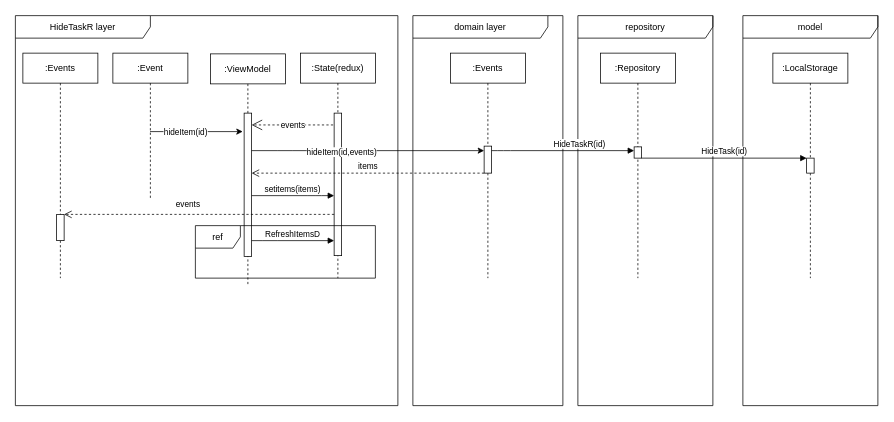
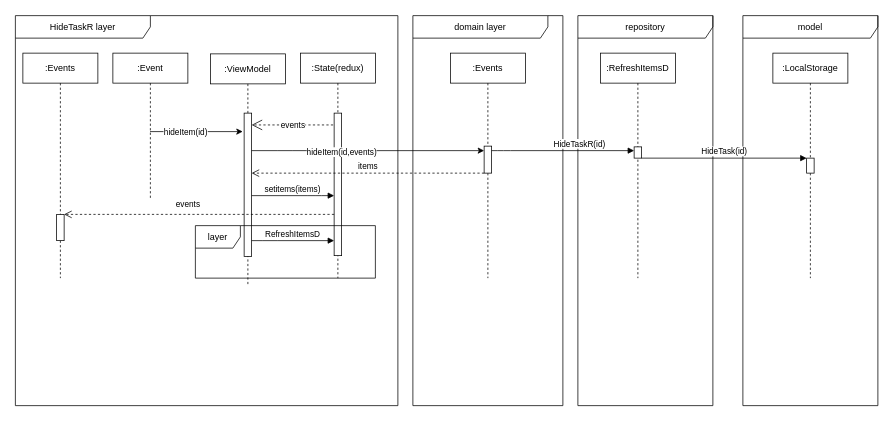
  <mxCell id="0" />
  <mxCell id="1" parent="0" />
  <mxCell id="2" value="HideTaskR layer" style="shape=umlFrame;whiteSpace=wrap;html=1;width=180;height=30;movable=0;resizable=0;rotatable=0;deletable=0;editable=0;connectable=0;" parent="1" vertex="1"><mxGeometry x="20" y="20" width="510" height="520" as="geometry" /></mxCell>
  <mxCell id="3" value=":Event" style="shape=umlLifeline;perimeter=lifelinePerimeter;whiteSpace=wrap;html=1;container=1;collapsible=0;recursiveResize=0;outlineConnect=0;" parent="1" vertex="1"><mxGeometry x="150" y="70" width="100" height="195" as="geometry" /></mxCell>
  <mxCell id="4" value="domain layer" style="shape=umlFrame;whiteSpace=wrap;html=1;width=180;height=30;movable=0;resizable=0;rotatable=0;deletable=0;editable=0;connectable=0;" vertex="1" parent="1"><mxGeometry x="550" y="20" width="200" height="520" as="geometry" /></mxCell>
  <mxCell id="5" value=":ViewModel" style="shape=umlLifeline;perimeter=lifelinePerimeter;whiteSpace=wrap;html=1;container=1;collapsible=0;recursiveResize=0;outlineConnect=0;" vertex="1" parent="1"><mxGeometry x="280" y="71" width="100" height="310" as="geometry" /></mxCell>
  <mxCell id="6" value="" style="html=1;points=[];perimeter=orthogonalPerimeter;" vertex="1" parent="5"><mxGeometry x="45" y="79" width="10" height="191" as="geometry" /></mxCell>
  <mxCell id="7" value=":Events" style="shape=umlLifeline;perimeter=lifelinePerimeter;whiteSpace=wrap;html=1;container=1;collapsible=0;recursiveResize=0;outlineConnect=0;" vertex="1" parent="1"><mxGeometry x="600" y="70" width="100" height="300" as="geometry" /></mxCell>
  <mxCell id="8" value="" style="html=1;points=[];perimeter=orthogonalPerimeter;" vertex="1" parent="7"><mxGeometry x="45" y="124" width="10" height="36" as="geometry" /></mxCell>
  <mxCell id="9" value="repository" style="shape=umlFrame;whiteSpace=wrap;html=1;width=180;height=30;movable=0;resizable=0;rotatable=0;deletable=0;editable=0;connectable=0;" vertex="1" parent="1"><mxGeometry x="770" y="20" width="180" height="520" as="geometry" /></mxCell>
  <mxCell id="10" value=":State(redux)" style="shape=umlLifeline;perimeter=lifelinePerimeter;whiteSpace=wrap;html=1;container=1;collapsible=0;recursiveResize=0;outlineConnect=0;" vertex="1" parent="1"><mxGeometry x="400" y="70" width="100" height="300" as="geometry" /></mxCell>
  <mxCell id="11" value="" style="html=1;points=[];perimeter=orthogonalPerimeter;" vertex="1" parent="10"><mxGeometry x="45" y="80" width="10" height="190" as="geometry" /></mxCell>
- <mxCell id="12" value=":Repository" style="shape=umlLifeline;perimeter=lifelinePerimeter;whiteSpace=wrap;html=1;container=1;collapsible=0;recursiveResize=0;outlineConnect=0;" vertex="1" parent="1"><mxGeometry x="800" y="70" width="100" height="300" as="geometry" /></mxCell>
+ <mxCell id="12" value=":RefreshItemsD" style="shape=umlLifeline;perimeter=lifelinePerimeter;whiteSpace=wrap;html=1;container=1;collapsible=0;recursiveResize=0;outlineConnect=0;" vertex="1" parent="1"><mxGeometry x="800" y="70" width="100" height="300" as="geometry" /></mxCell>
  <mxCell id="13" value="" style="html=1;points=[];perimeter=orthogonalPerimeter;" vertex="1" parent="12"><mxGeometry x="45" y="125" width="10" height="15" as="geometry" /></mxCell>
  <mxCell id="14" value="" style="html=1;entryX=-0.186;entryY=0.129;entryDx=0;entryDy=0;entryPerimeter=0;" edge="1" parent="1" source="3" target="6"><mxGeometry relative="1" as="geometry"><mxPoint x="320" y="160" as="targetPoint" /></mxGeometry></mxCell>
  <mxCell id="15" value="hideItem(id)" style="edgeLabel;html=1;align=center;verticalAlign=middle;resizable=0;points=[];" vertex="1" connectable="0" parent="14"><mxGeometry x="-0.232" y="-1" relative="1" as="geometry"><mxPoint as="offset" /></mxGeometry></mxCell>
  <mxCell id="16" value="" style="html=1;" edge="1" parent="1" source="6" target="8"><mxGeometry relative="1" as="geometry"><mxPoint x="340" y="190" as="sourcePoint" /><mxPoint x="480" y="160" as="targetPoint" /><Array as="points"><mxPoint x="380" y="200" /></Array></mxGeometry></mxCell>
  <mxCell id="17" value="hideItem(id,events)" style="edgeLabel;html=1;align=center;verticalAlign=middle;resizable=0;points=[];" vertex="1" connectable="0" parent="16"><mxGeometry x="-0.232" y="-1" relative="1" as="geometry"><mxPoint as="offset" /></mxGeometry></mxCell>
  <mxCell id="18" value="model" style="shape=umlFrame;whiteSpace=wrap;html=1;width=180;height=30;movable=0;resizable=0;rotatable=0;deletable=0;editable=0;connectable=0;" vertex="1" parent="1"><mxGeometry x="990" y="20" width="180" height="520" as="geometry" /></mxCell>
  <mxCell id="19" value=":LocalStorage" style="shape=umlLifeline;perimeter=lifelinePerimeter;whiteSpace=wrap;html=1;container=1;collapsible=0;recursiveResize=0;outlineConnect=0;" vertex="1" parent="1"><mxGeometry x="1030" y="70" width="100" height="300" as="geometry" /></mxCell>
  <mxCell id="20" value="" style="html=1;points=[];perimeter=orthogonalPerimeter;" vertex="1" parent="19"><mxGeometry x="45" y="140" width="10" height="20" as="geometry" /></mxCell>
  <mxCell id="21" value="setitems(items)" style="verticalAlign=bottom;endArrow=block;" edge="1" parent="1" source="6" target="11"><mxGeometry x="0.003" width="80" relative="1" as="geometry"><mxPoint x="550" y="150" as="sourcePoint" /><mxPoint x="630" y="150" as="targetPoint" /><Array as="points"><mxPoint x="420" y="260" /></Array><mxPoint as="offset" /></mxGeometry></mxCell>
  <mxCell id="22" value="events" style="endArrow=open;endSize=12;dashed=1;html=1;exitX=-0.134;exitY=0.083;exitDx=0;exitDy=0;exitPerimeter=0;" edge="1" parent="1" source="11" target="6"><mxGeometry width="160" relative="1" as="geometry"><mxPoint x="445" y="162.492" as="sourcePoint" /><mxPoint x="335.52" y="162.492" as="targetPoint" /></mxGeometry></mxCell>
  <mxCell id="23" value="HideTaskR(id)" style="html=1;verticalAlign=bottom;endArrow=block;" edge="1" parent="1" source="8" target="13"><mxGeometry x="0.23" width="80" relative="1" as="geometry"><mxPoint x="590" y="210" as="sourcePoint" /><mxPoint x="670" y="210" as="targetPoint" /><Array as="points"><mxPoint x="670" y="200" /></Array><mxPoint as="offset" /></mxGeometry></mxCell>
  <mxCell id="24" value="HideTask(id)" style="html=1;verticalAlign=bottom;endArrow=block;" edge="1" parent="1" source="13" target="20"><mxGeometry width="80" relative="1" as="geometry"><mxPoint x="855" y="193" as="sourcePoint" /><mxPoint x="935" y="192.66" as="targetPoint" /></mxGeometry></mxCell>
  <mxCell id="25" value="items" style="html=1;verticalAlign=bottom;endArrow=open;dashed=1;endSize=8;" edge="1" parent="1" source="8" target="6"><mxGeometry relative="1" as="geometry"><mxPoint x="455" y="290" as="sourcePoint" /><mxPoint x="375" y="290" as="targetPoint" /><Array as="points"><mxPoint x="380" y="230" /></Array></mxGeometry></mxCell>
  <mxCell id="26" value=":Events" style="shape=umlLifeline;perimeter=lifelinePerimeter;whiteSpace=wrap;html=1;container=1;collapsible=0;recursiveResize=0;outlineConnect=0;" vertex="1" parent="1"><mxGeometry x="30" y="70" width="100" height="300" as="geometry" /></mxCell>
  <mxCell id="27" value="" style="html=1;points=[];perimeter=orthogonalPerimeter;" vertex="1" parent="26"><mxGeometry x="45" y="215" width="10" height="35" as="geometry" /></mxCell>
  <mxCell id="28" value="events" style="html=1;verticalAlign=bottom;endArrow=open;dashed=1;endSize=8;" edge="1" parent="1" source="11" target="27"><mxGeometry x="0.083" y="-5" relative="1" as="geometry"><mxPoint x="350" y="280" as="sourcePoint" /><mxPoint x="270" y="280" as="targetPoint" /><mxPoint as="offset" /></mxGeometry></mxCell>
  <mxCell id="29" value="RefreshItemsD" style="verticalAlign=bottom;endArrow=block;" edge="1" parent="1" source="6" target="11"><mxGeometry width="80" relative="1" as="geometry"><mxPoint x="300" y="190" as="sourcePoint" /><mxPoint x="380" y="190" as="targetPoint" /><Array as="points"><mxPoint x="360" y="320" /></Array><mxPoint as="offset" /></mxGeometry></mxCell>
- <mxCell id="30" value="ref" style="shape=umlFrame;whiteSpace=wrap;html=1;" vertex="1" parent="1"><mxGeometry x="260" y="300" width="240" height="70" as="geometry" /></mxCell>
+ <mxCell id="30" value="layer" style="shape=umlFrame;whiteSpace=wrap;html=1;" vertex="1" parent="1"><mxGeometry x="260" y="300" width="240" height="70" as="geometry" /></mxCell>
